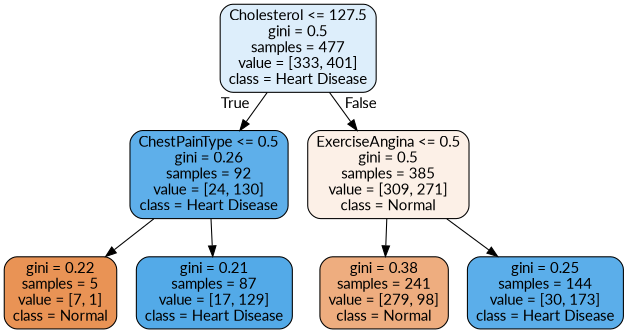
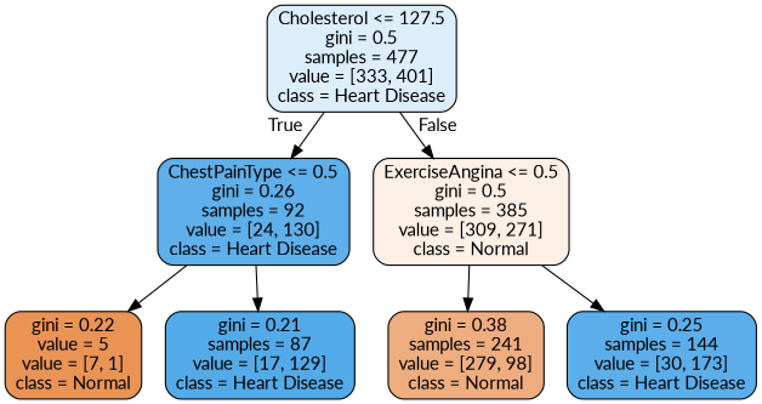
  digraph {
    fontname=Lato
    node [color=black fontname=Lato shape=box style="filled, rounded"]
    edge [fontname=Lato]
    n1 [fillcolor="#ddeefb" label="Cholesterol <= 127.5\ngini = 0.5\nsamples = 477\nvalue = [333, 401]\nclass = Heart Disease"]
    n2 [fillcolor="#5eafea" label="ChestPainType <= 0.5\ngini = 0.26\nsamples = 92\nvalue = [24, 130]\nclass = Heart Disease"]
    n3 [fillcolor="#fcf0e7" label="ExerciseAngina <= 0.5\ngini = 0.5\nsamples = 385\nvalue = [309, 271]\nclass = Normal"]
-   n4 [fillcolor="#e99355" label="gini = 0.22\nsamples = 5\nvalue = [7, 1]\nclass = Normal"]
+   n4 [fillcolor="#e99355" label="gini = 0.22\nvalue = 5\nvalue = [7, 1]\nclass = Normal"]
    n5 [fillcolor="#53aae8" label="gini = 0.21\nsamples = 87\nvalue = [17, 129]\nclass = Heart Disease"]
    n6 [fillcolor="#eead7f" label="gini = 0.38\nsamples = 241\nvalue = [279, 98]\nclass = Normal"]
    n7 [fillcolor="#5baeea" label="gini = 0.25\nsamples = 144\nvalue = [30, 173]\nclass = Heart Disease"]
    n1 -> n2 [headlabel=True labelangle=45 labeldistance=2.5]
    n1 -> n3 [headlabel=False labelangle=-45 labeldistance=2.5]
    n2 -> n4
    n2 -> n5
    n3 -> n6
    n3 -> n7
  }
